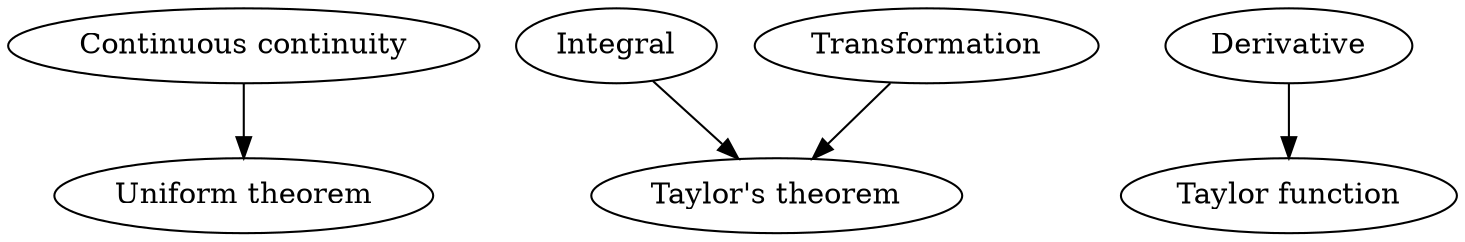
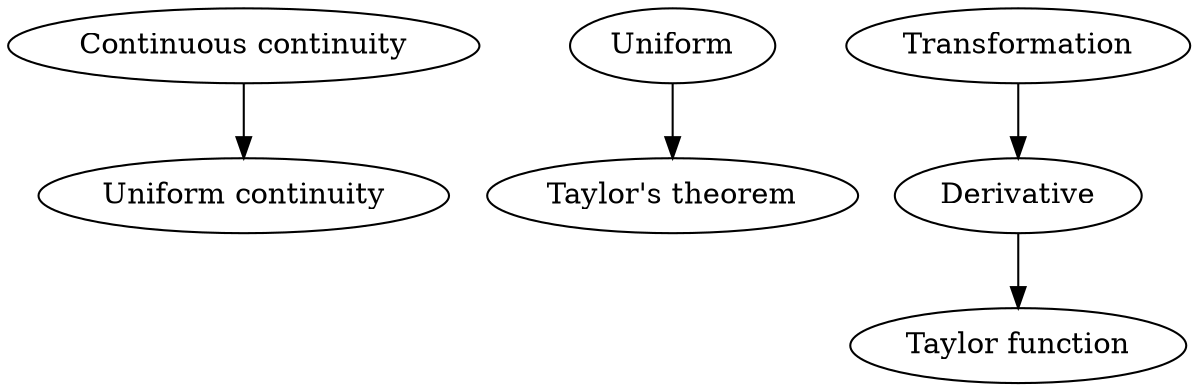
  digraph {
    n1 [label="Continuous continuity"]
-   "Uniform continuity" [label="Uniform theorem"]
-   Integral
+   "Uniform continuity"
+   Integral [label=Uniform]
    "Taylor's theorem"
    n5 [label="Taylor function"]
    Derivative
    Transformation
    n1 -> "Uniform continuity"
    Integral -> "Taylor's theorem"
    Derivative -> n5
-   Transformation -> "Taylor's theorem"
+   Transformation -> Derivative
  }
